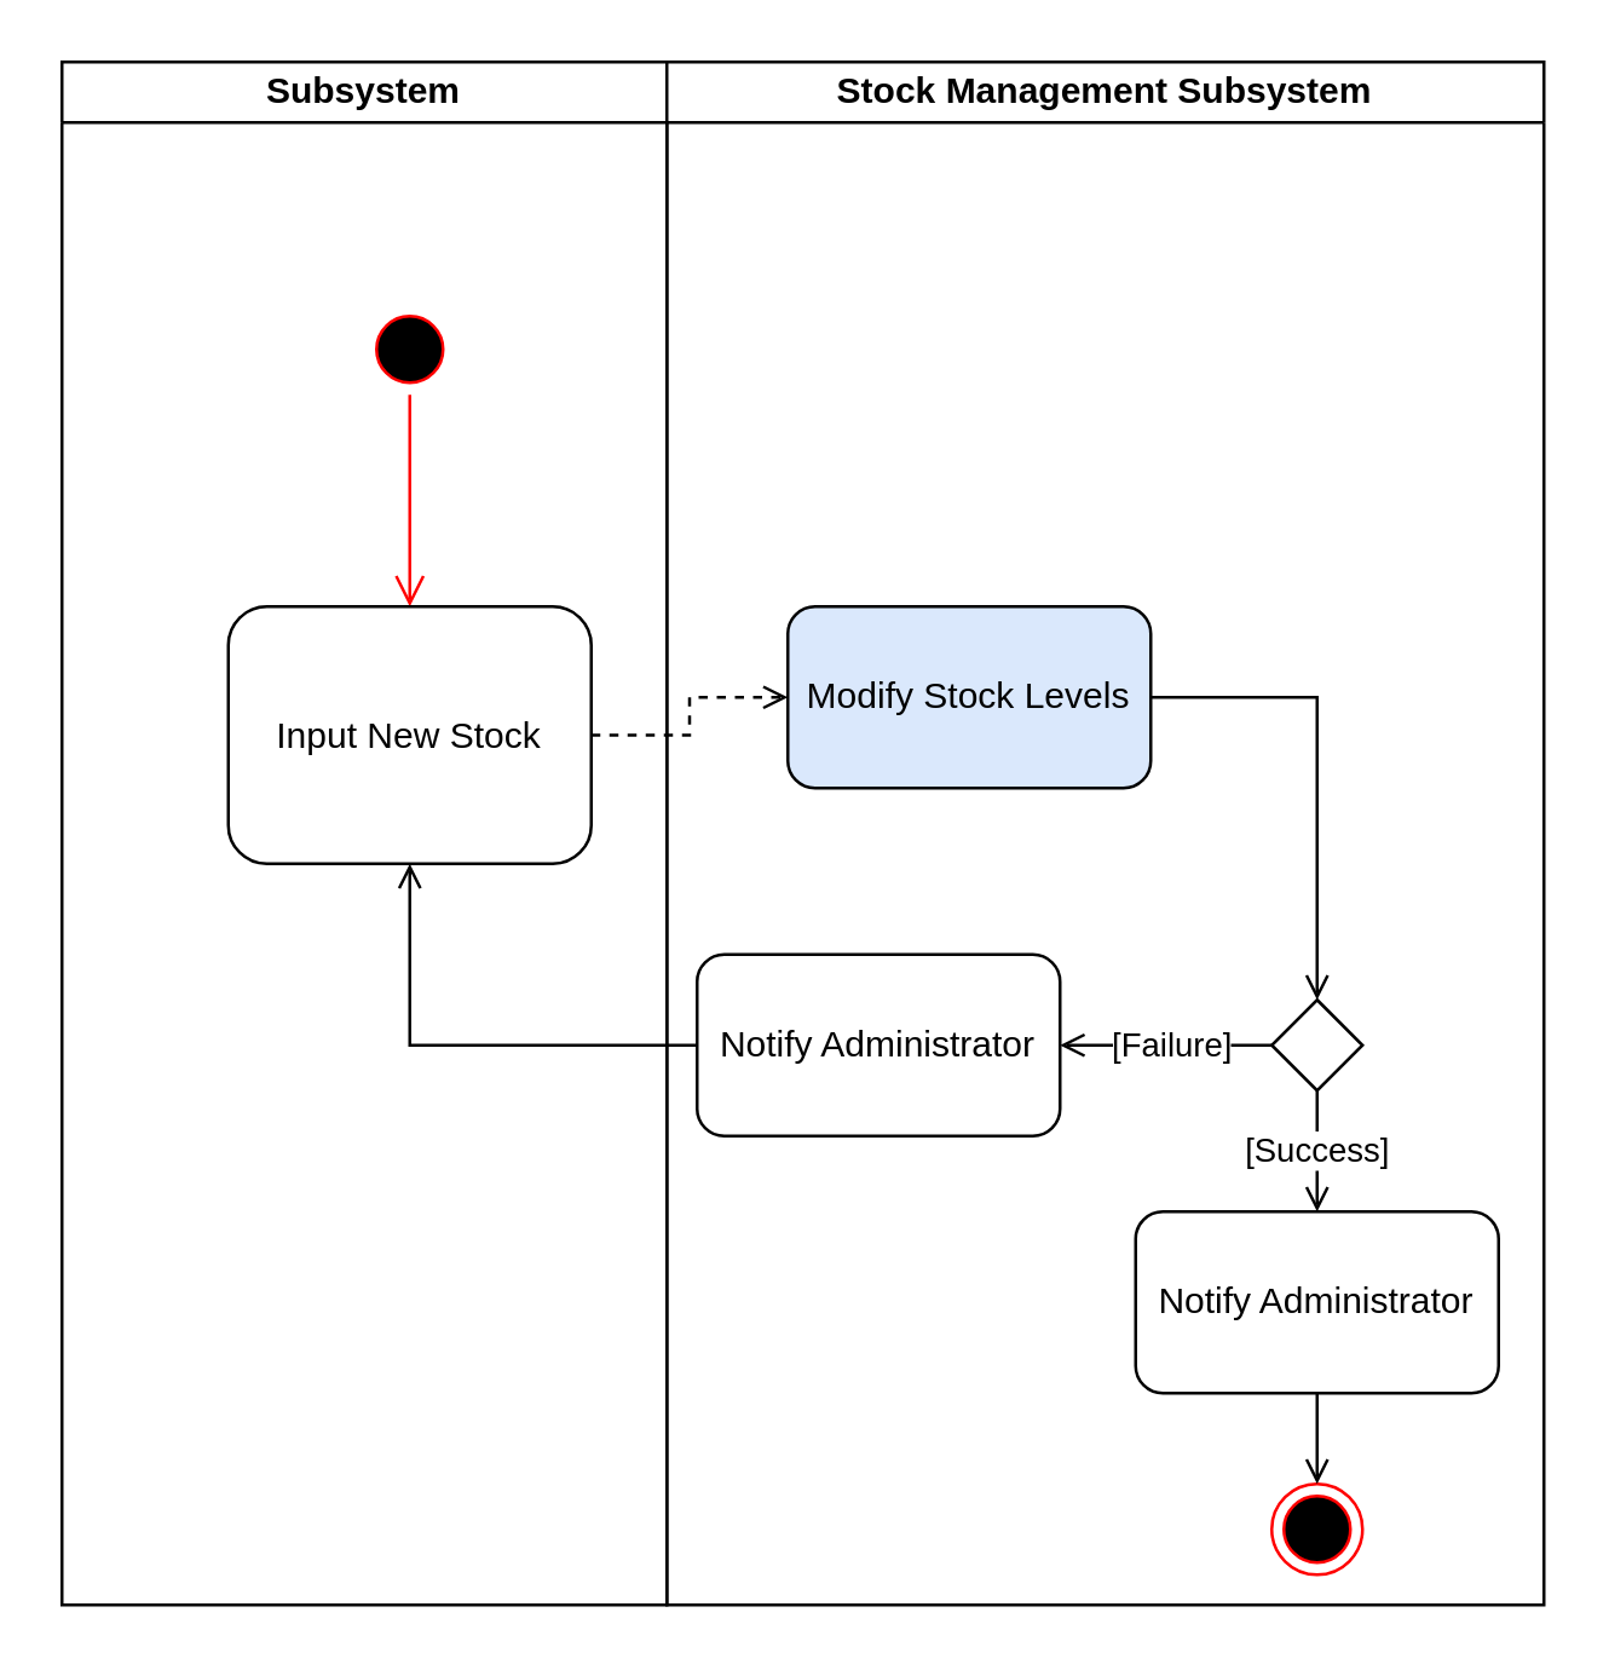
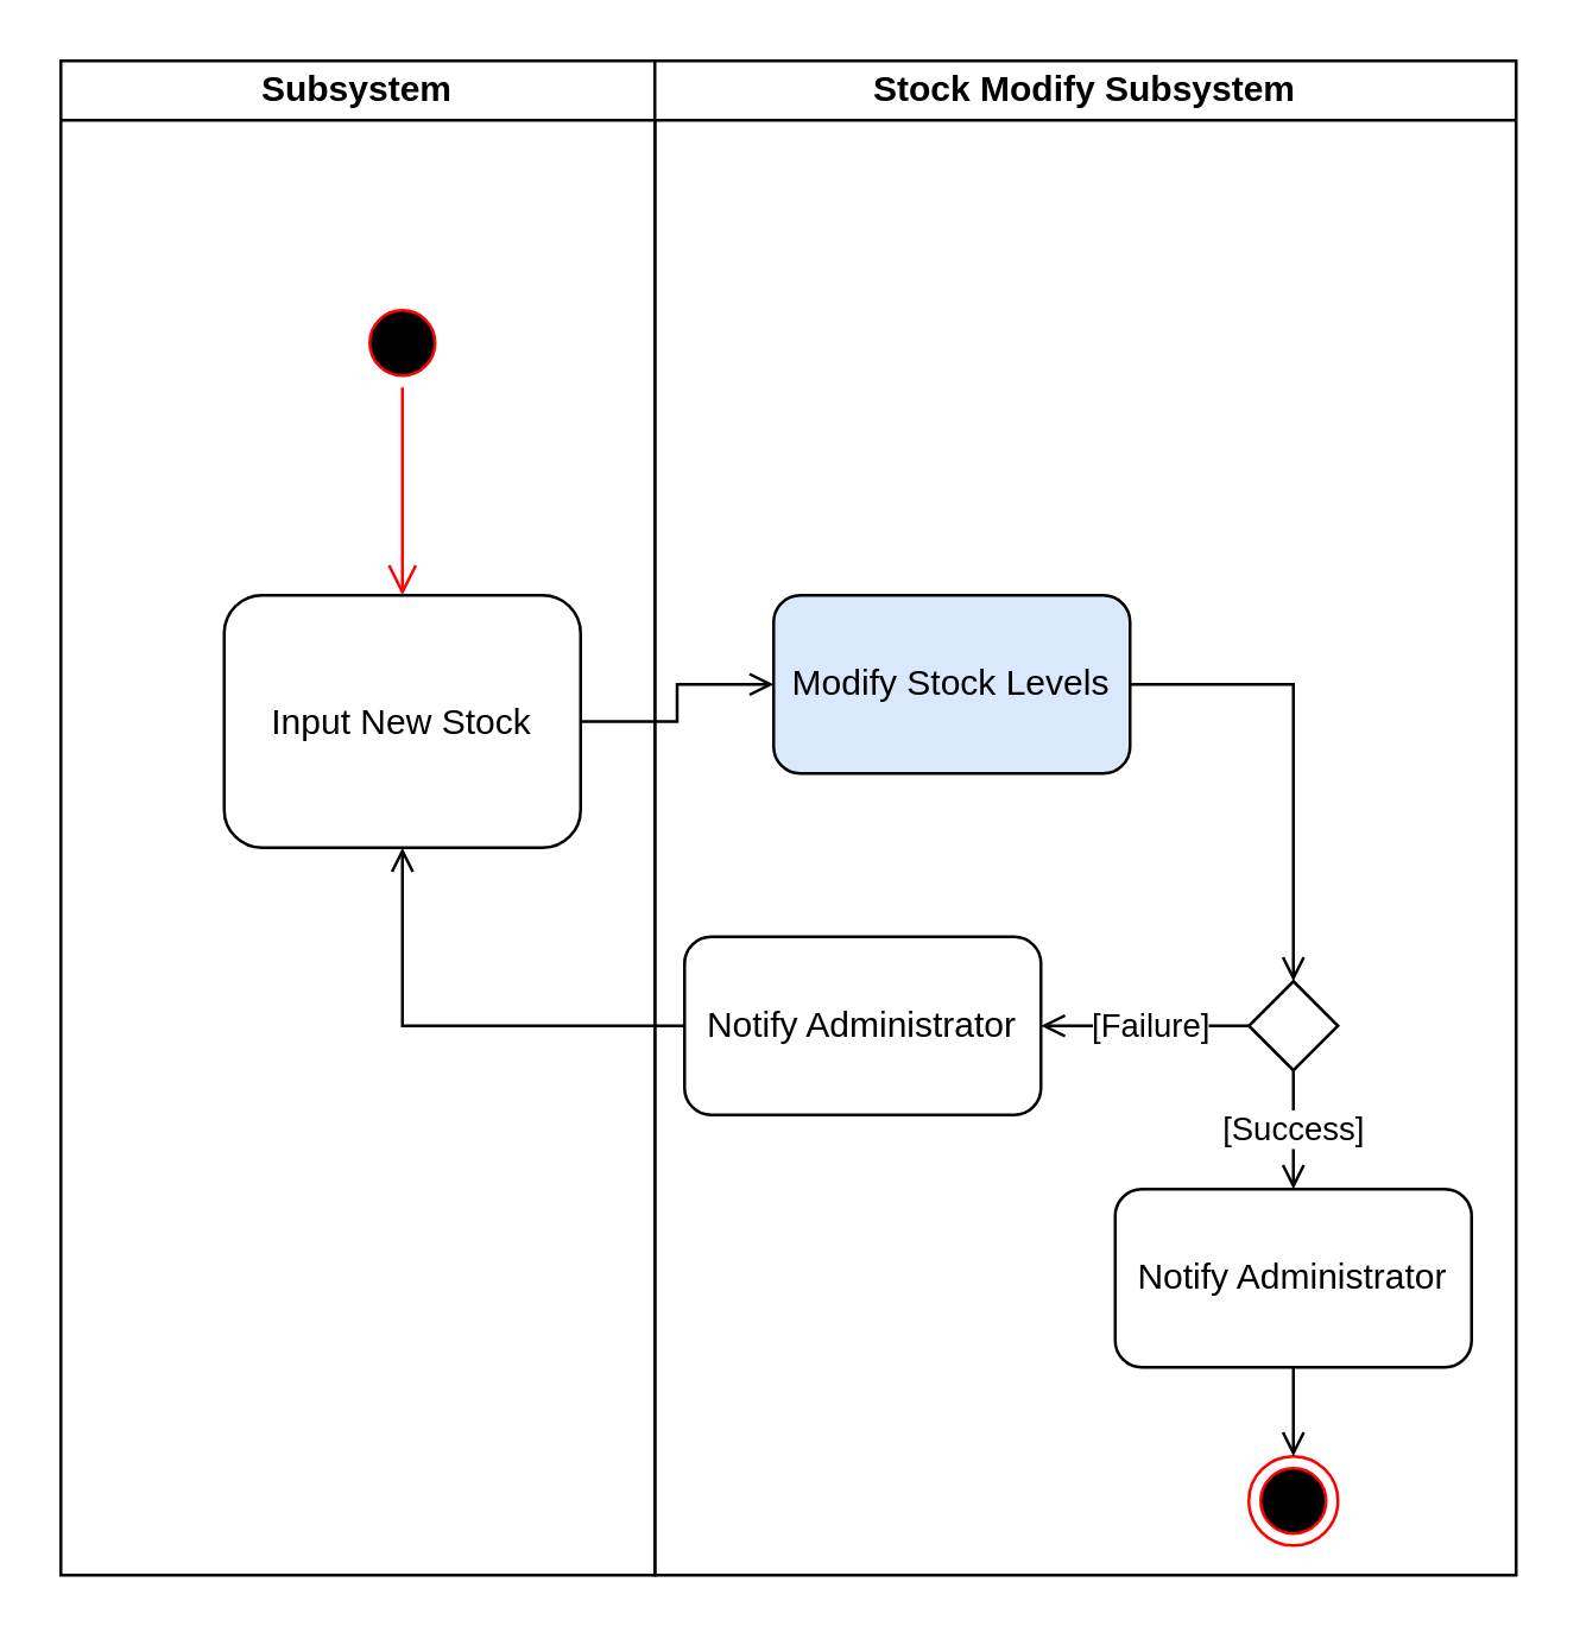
  <mxCell id="0" />
  <mxCell id="1" parent="0" />
  <mxCell id="2" value="Subsystem" style="swimlane;startSize=20;whiteSpace=wrap;html=1;" parent="1" vertex="1"><mxGeometry x="20" y="20" width="200" height="510" as="geometry" /></mxCell>
  <mxCell id="3" value="" style="ellipse;html=1;shape=startState;fillColor=#000000;strokeColor=#ff0000;" parent="2" vertex="1"><mxGeometry x="100" y="80" width="30" height="30" as="geometry" /></mxCell>
  <mxCell id="4" value="" style="edgeStyle=orthogonalEdgeStyle;html=1;verticalAlign=bottom;endArrow=open;endSize=8;strokeColor=#ff0000;rounded=0;entryX=0.5;entryY=0;entryDx=0;entryDy=0;" parent="2" source="3" target="5" edge="1"><mxGeometry relative="1" as="geometry"><mxPoint x="165" y="150" as="targetPoint" /><Array as="points" /></mxGeometry></mxCell>
  <mxCell id="5" value="Input New Stock" style="rounded=1;whiteSpace=wrap;html=1;" parent="2" vertex="1"><mxGeometry x="55" y="180" width="120" height="85" as="geometry" /></mxCell>
- <mxCell id="6" value="Stock Management Subsystem" style="swimlane;startSize=20;whiteSpace=wrap;html=1;" parent="1" vertex="1"><mxGeometry x="220" y="20" width="290" height="510" as="geometry" /></mxCell>
+ <mxCell id="6" value="Stock Modify Subsystem" style="swimlane;startSize=20;whiteSpace=wrap;html=1;" parent="1" vertex="1"><mxGeometry x="220" y="20" width="290" height="510" as="geometry" /></mxCell>
  <mxCell id="7" value="" style="ellipse;html=1;shape=endState;fillColor=#000000;strokeColor=#ff0000;" parent="6" vertex="1"><mxGeometry x="200" y="470" width="30" height="30" as="geometry" /></mxCell>
  <mxCell id="8" style="edgeStyle=orthogonalEdgeStyle;rounded=0;orthogonalLoop=1;jettySize=auto;html=1;entryX=0.5;entryY=0;entryDx=0;entryDy=0;endArrow=open;endFill=0;" parent="6" source="9" target="12" edge="1"><mxGeometry relative="1" as="geometry" /></mxCell>
  <mxCell id="9" value="Modify Stock Levels" style="rounded=1;whiteSpace=wrap;html=1;fillColor=#dae8fc;" parent="6" vertex="1"><mxGeometry x="40" y="180" width="120" height="60" as="geometry" /></mxCell>
  <mxCell id="10" value="[Failure]" style="edgeStyle=orthogonalEdgeStyle;rounded=0;orthogonalLoop=1;jettySize=auto;html=1;endArrow=open;endFill=0;entryX=1;entryY=0.5;entryDx=0;entryDy=0;" parent="6" source="12" target="13" edge="1"><mxGeometry x="-0.043" relative="1" as="geometry"><mxPoint x="-290" y="410" as="targetPoint" /><Array as="points"><mxPoint x="180" y="325" /><mxPoint x="180" y="325" /></Array><mxPoint as="offset" /></mxGeometry></mxCell>
  <mxCell id="11" value="[Success]" style="edgeStyle=orthogonalEdgeStyle;rounded=0;orthogonalLoop=1;jettySize=auto;html=1;entryX=0.5;entryY=0;entryDx=0;entryDy=0;endArrow=open;endFill=0;" parent="6" source="12" target="15" edge="1"><mxGeometry relative="1" as="geometry" /></mxCell>
  <mxCell id="12" value="" style="rhombus;" parent="6" vertex="1"><mxGeometry x="200" y="310" width="30" height="30" as="geometry" /></mxCell>
  <mxCell id="13" value="Notify Administrator" style="rounded=1;whiteSpace=wrap;html=1;" parent="6" vertex="1"><mxGeometry x="10" y="295" width="120" height="60" as="geometry" /></mxCell>
  <mxCell id="14" style="edgeStyle=orthogonalEdgeStyle;rounded=0;orthogonalLoop=1;jettySize=auto;html=1;endArrow=open;endFill=0;" parent="6" source="15" target="7" edge="1"><mxGeometry relative="1" as="geometry" /></mxCell>
  <mxCell id="15" value="Notify Administrator" style="rounded=1;whiteSpace=wrap;html=1;" parent="6" vertex="1"><mxGeometry x="155" y="380" width="120" height="60" as="geometry" /></mxCell>
- <mxCell id="16" style="edgeStyle=orthogonalEdgeStyle;rounded=0;orthogonalLoop=1;jettySize=auto;html=1;entryX=0;entryY=0.5;entryDx=0;entryDy=0;endArrow=open;endFill=0;dashed=1;" parent="1" source="5" target="9" edge="1"><mxGeometry relative="1" as="geometry" /></mxCell>
+ <mxCell id="16" style="edgeStyle=orthogonalEdgeStyle;rounded=0;orthogonalLoop=1;jettySize=auto;html=1;entryX=0;entryY=0.5;entryDx=0;entryDy=0;endArrow=open;endFill=0;" parent="1" source="5" target="9" edge="1"><mxGeometry relative="1" as="geometry" /></mxCell>
  <mxCell id="17" style="edgeStyle=orthogonalEdgeStyle;rounded=0;orthogonalLoop=1;jettySize=auto;html=1;endArrow=open;endFill=0;" parent="1" source="13" target="5" edge="1"><mxGeometry relative="1" as="geometry" /></mxCell>
